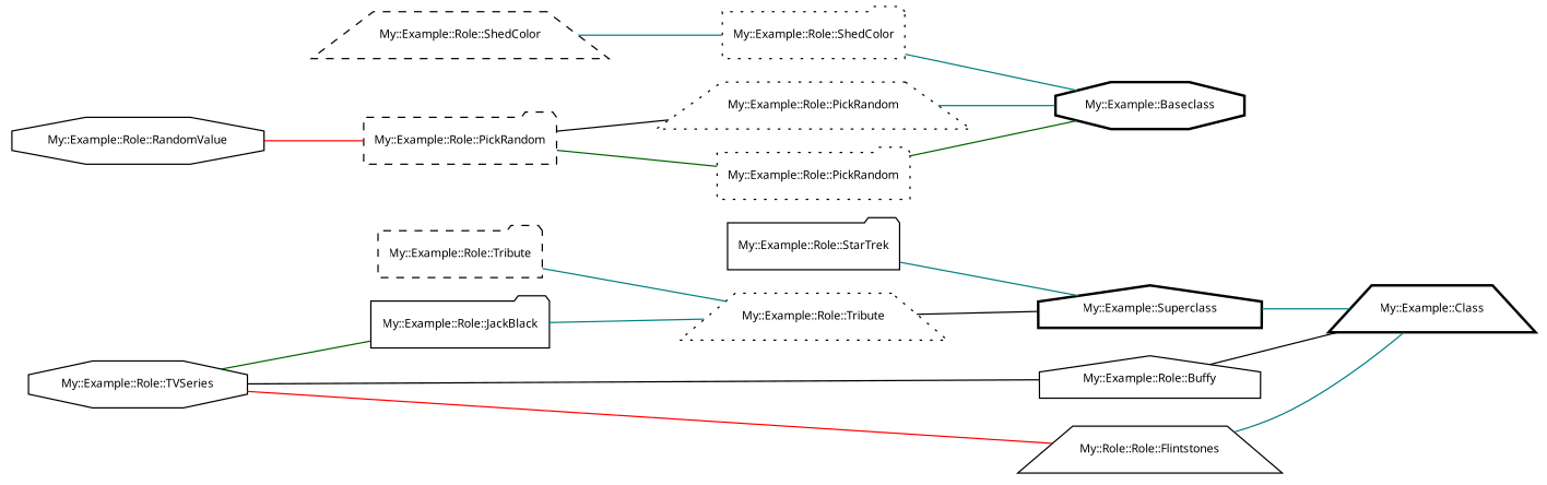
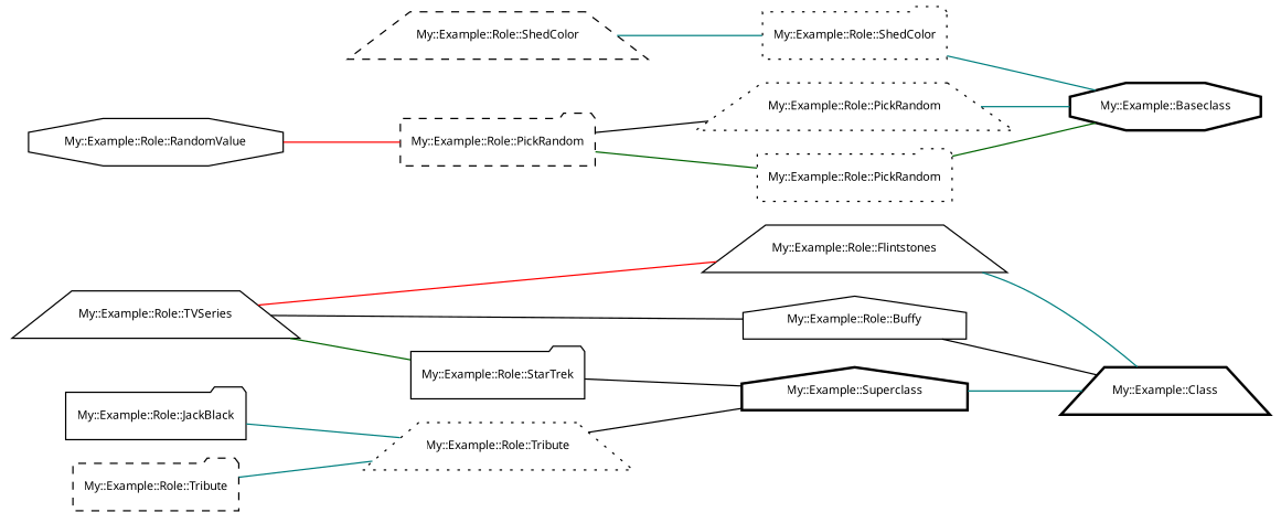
  graph {
    rankdir=LR
    node [fontname=Helvettica fontsize=9 shape=folder]
    edge [color=teal weight=256]
    n1 [height=0.5 label="My::Example::Class" shape=trapezium style=bold width=1.3161]
    n2 [height=0.5 label="My::Example::Superclass" shape=house style=bold width=1.6218]
    n3 [height=0.5 label="My::Example::Role::StarTrek" width=1.8104]
-   n4 [height=0.5 label="My::Example::Role::TVSeries" shape=octagon width=1.844]
+   n4 [height=0.5 label="My::Example::Role::TVSeries" shape=trapezium width=1.844]
    n5 [height=0.5 label="My::Example::Role::Buffy" shape=house width=1.6172]
-   n6 [height=0.5 label="My::Role::Role::Flintstones" shape=trapezium width=1.9448]
+   n6 [height=0.5 label="My::Example::Role::Flintstones" shape=trapezium width=1.9448]
    n7 [height=0.5 label="My::Example::Role::Tribute" shape=trapezium style=dotted width=1.7237]
    n8 [height=0.5 label="My::Example::Role::Tribute" style=dashed width=1.7237]
    n9 [height=0.5 label="My::Example::Role::JackBlack" width=1.8961]
    n10 [height=0.5 label="My::Example::Baseclass" shape=octagon style=bold width=1.5836]
    n11 [height=0.5 label="My::Example::Role::ShedColor" style=dotted width=1.924]
    n12 [height=0.5 label="My::Example::Role::ShedColor" shape=trapezium style=dashed width=1.924]
    n13 [height=0.5 label="My::Example::Role::PickRandom" shape=trapezium style=dotted width=2.0385]
    n14 [height=0.5 label="My::Example::Role::PickRandom" style=dashed width=2.0385]
    n15 [height=0.5 label="My::Example::Role::PickRandom" style=dotted width=2.0385]
    n16 [height=0.5 label="My::Example::Role::RandomValue" shape=octagon width=2.1174]
    n2 -- n1 [weight=2048]
-   n3 -- n2 [weight=512]
-   n4 -- n9 [color=darkgreen]
+   n3 -- n2 [color=black weight=512]
+   n4 -- n3 [color=darkgreen]
    n4 -- n5 [color=black]
    n4 -- n6 [color=red]
    n5 -- n1 [color=black weight=512]
    n6 -- n1 [weight=512]
    n7 -- n2 [color=black weight=512]
    n8 -- n7
    n9 -- n7
    n11 -- n10
    n12 -- n11 [weight=128]
    n13 -- n10
    n14 -- n13 [color=black weight=128]
    n14 -- n15 [color=darkgreen weight=128]
    n15 -- n10 [color=darkgreen]
    n16 -- n14 [color=red weight=64]
  }
